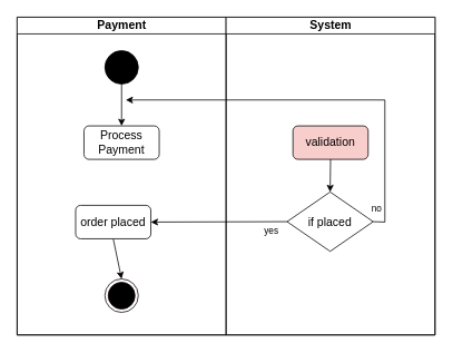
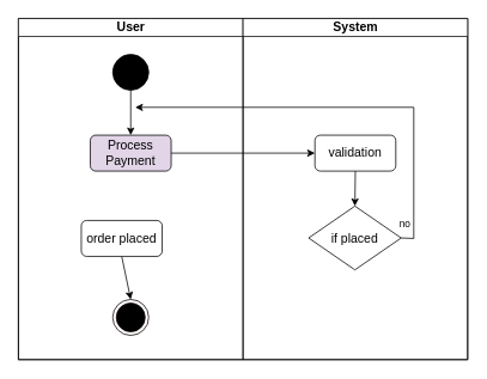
  <mxCell id="0" />
  <mxCell id="1" parent="0" />
  <mxCell id="2" value="" style="swimlane;html=1;childLayout=stackLayout;startSize=0;rounded=0;shadow=0;comic=0;labelBackgroundColor=none;strokeWidth=1;fontFamily=Verdana;fontSize=12;align=center;" parent="1" vertex="1"><mxGeometry x="20" y="20" width="500" height="380" as="geometry"><mxRectangle x="40" y="20" width="70" height="30" as="alternateBounds" /></mxGeometry></mxCell>
- <mxCell id="3" value="&lt;font style=&quot;font-size: 14px;&quot;&gt;Payment&lt;/font&gt;" style="swimlane;html=1;startSize=20;" parent="2" vertex="1"><mxGeometry width="250" height="380" as="geometry"><mxRectangle y="20" width="40" height="970" as="alternateBounds" /></mxGeometry></mxCell>
+ <mxCell id="3" value="&lt;font style=&quot;font-size: 14px;&quot;&gt;User&lt;/font&gt;" style="swimlane;html=1;startSize=20;" parent="2" vertex="1"><mxGeometry width="250" height="380" as="geometry"><mxRectangle y="20" width="40" height="970" as="alternateBounds" /></mxGeometry></mxCell>
  <mxCell id="4" value="" style="ellipse;whiteSpace=wrap;html=1;rounded=0;shadow=0;comic=0;labelBackgroundColor=none;strokeWidth=1;fillColor=#000000;fontFamily=Verdana;fontSize=12;align=center;" parent="3" vertex="1"><mxGeometry x="105" y="40" width="40" height="40" as="geometry" /></mxCell>
- <mxCell id="5" value="&lt;font style=&quot;font-size: 14px;&quot;&gt;Process Payment&lt;/font&gt;" style="rounded=1;whiteSpace=wrap;html=1;" parent="3" vertex="1"><mxGeometry x="80" y="130" width="90" height="40" as="geometry" /></mxCell>
+ <mxCell id="5" value="&lt;font style=&quot;font-size: 14px;&quot;&gt;Process Payment&lt;/font&gt;" style="rounded=1;whiteSpace=wrap;html=1;fillColor=#e1d5e7;" parent="3" vertex="1"><mxGeometry x="80" y="130" width="90" height="40" as="geometry" /></mxCell>
  <mxCell id="6" value="" style="endArrow=classic;html=1;rounded=0;exitX=0.5;exitY=1;exitDx=0;exitDy=0;entryX=0.5;entryY=0;entryDx=0;entryDy=0;" parent="3" source="4" target="5" edge="1"><mxGeometry width="50" height="50" relative="1" as="geometry"><mxPoint x="360" y="300" as="sourcePoint" /><mxPoint x="410" y="250" as="targetPoint" /></mxGeometry></mxCell>
  <mxCell id="7" value="" style="ellipse;html=1;shape=endState;fillColor=#000000;strokeColor=#0F0000;" parent="3" vertex="1"><mxGeometry x="105" y="313" width="40" height="40" as="geometry" /></mxCell>
  <mxCell id="8" value="" style="endArrow=classic;html=1;rounded=0;exitX=0.5;exitY=1;exitDx=0;exitDy=0;entryX=0.5;entryY=0;entryDx=0;entryDy=0;" parent="3" source="9" target="7" edge="1"><mxGeometry width="50" height="50" relative="1" as="geometry"><mxPoint x="125.0" y="269" as="sourcePoint" /><mxPoint x="650" y="474" as="targetPoint" /></mxGeometry></mxCell>
  <mxCell id="9" value="&lt;font style=&quot;font-size: 14px;&quot;&gt;order placed&lt;/font&gt;" style="rounded=1;whiteSpace=wrap;html=1;" parent="3" vertex="1"><mxGeometry x="70" y="225" width="90" height="40" as="geometry" /></mxCell>
  <mxCell id="10" value="&lt;font style=&quot;font-size: 14px;&quot;&gt;System&lt;/font&gt;" style="swimlane;html=1;startSize=20;" parent="2" vertex="1"><mxGeometry x="250" width="250" height="380" as="geometry" /></mxCell>
  <mxCell id="11" value="&lt;font style=&quot;font-size: 14px;&quot;&gt;if placed&lt;/font&gt;" style="rhombus;whiteSpace=wrap;html=1;" parent="10" vertex="1"><mxGeometry x="73" y="209" width="103" height="71" as="geometry" /></mxCell>
- <mxCell id="12" value="&lt;span style=&quot;font-size: 14px;&quot;&gt;validation&lt;/span&gt;" style="rounded=1;whiteSpace=wrap;html=1;fillColor=#f8cecc;" parent="10" vertex="1"><mxGeometry x="80" y="130" width="90" height="40" as="geometry" /></mxCell>
+ <mxCell id="12" value="&lt;span style=&quot;font-size: 14px;&quot;&gt;validation&lt;/span&gt;" style="rounded=1;whiteSpace=wrap;html=1;" parent="10" vertex="1"><mxGeometry x="80" y="130" width="90" height="40" as="geometry" /></mxCell>
  <mxCell id="13" value="" style="endArrow=classic;html=1;rounded=0;exitX=0.5;exitY=1;exitDx=0;exitDy=0;entryX=0.5;entryY=0;entryDx=0;entryDy=0;" parent="10" source="12" target="11" edge="1"><mxGeometry x="-0.5" y="10" width="50" height="50" relative="1" as="geometry"><mxPoint x="-70" y="160" as="sourcePoint" /><mxPoint x="90" y="160" as="targetPoint" /><mxPoint as="offset" /></mxGeometry></mxCell>
- <mxCell id="15" value="yes" style="endArrow=classic;html=1;rounded=0;exitX=0;exitY=0.5;exitDx=0;exitDy=0;entryX=1;entryY=0.5;entryDx=0;entryDy=0;" parent="2" source="11" target="9" edge="1"><mxGeometry x="-0.783" y="10" width="50" height="50" relative="1" as="geometry"><mxPoint x="385" y="279" as="sourcePoint" /><mxPoint x="385" y="329" as="targetPoint" /><mxPoint x="-1" as="offset" /></mxGeometry></mxCell>
+ <mxCell id="14" value="" style="endArrow=classic;html=1;rounded=0;exitX=1;exitY=0.5;exitDx=0;exitDy=0;entryX=0;entryY=0.5;entryDx=0;entryDy=0;" parent="2" source="5" target="12" edge="1"><mxGeometry x="-0.5" y="10" width="50" height="50" relative="1" as="geometry"><mxPoint x="135" y="110" as="sourcePoint" /><mxPoint x="340" y="159" as="targetPoint" /><mxPoint as="offset" /></mxGeometry></mxCell>
  <mxCell id="16" value="no" style="endArrow=classic;html=1;rounded=0;exitX=1;exitY=0.5;exitDx=0;exitDy=0;" parent="1" source="11" edge="1"><mxGeometry x="-0.872" y="10" width="50" height="50" relative="1" as="geometry"><mxPoint x="200" y="180" as="sourcePoint" /><mxPoint x="150" y="119" as="targetPoint" /><mxPoint as="offset" /><Array as="points"><mxPoint x="460" y="265" /><mxPoint x="460" y="119" /></Array></mxGeometry></mxCell>
